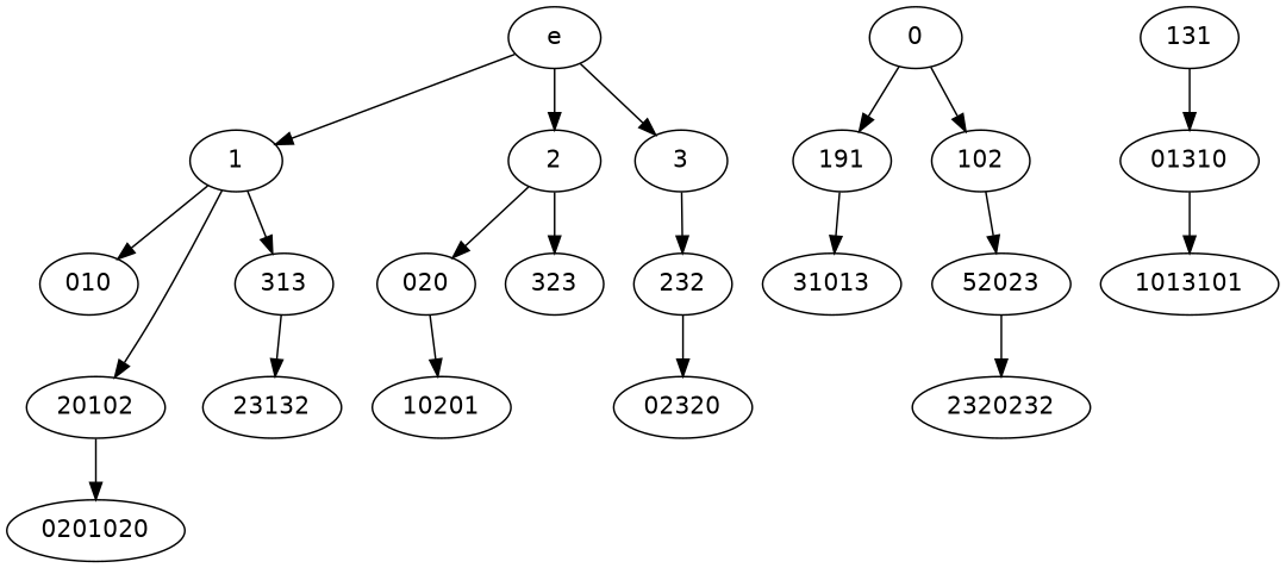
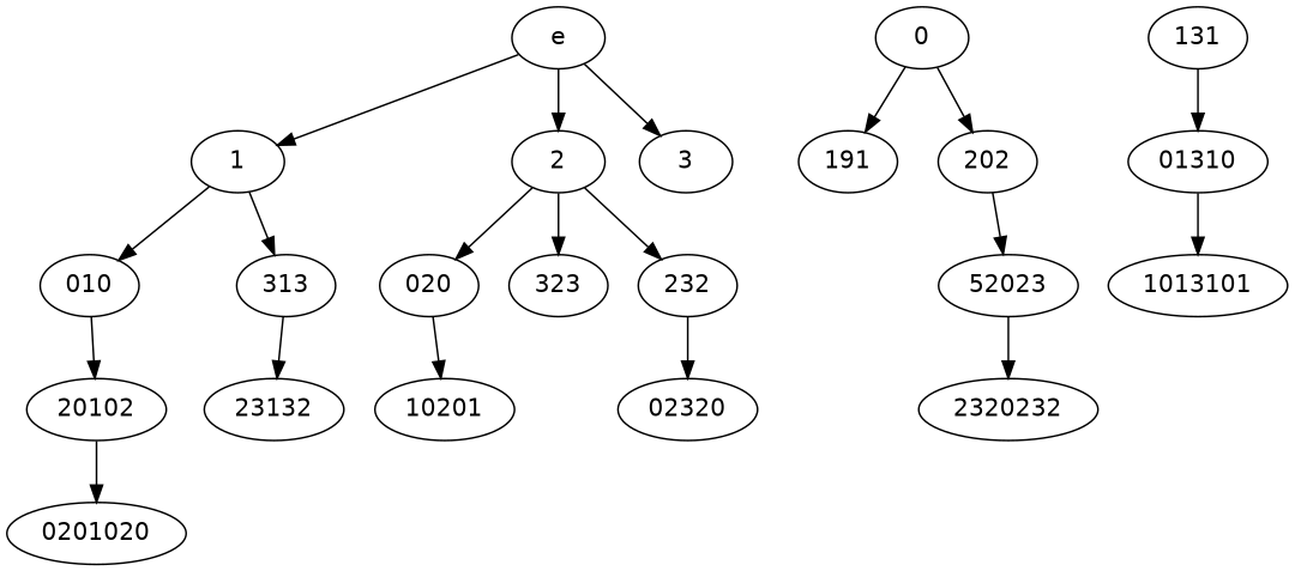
  digraph {
    node [fontname=DejaVuSans]
    e
    1
    2
    3
    n5 [label=191]
    0
-   202 [label=102]
+   202
    010
    313
    020
    323
    232
-   31013
    n14 [label=52023]
    20102
    23132
    10201
    131
    01310
    02320
    2320232
    0201020
    1013101
    e -> 1
    e -> 2
    e -> 3
    1 -> 010
    1 -> 313
    2 -> 020
    2 -> 323
-   3 -> 232
-   n5 -> 31013
+   2 -> 232
    0 -> n5
    0 -> 202
    202 -> n14
-   1 -> 20102
+   010 -> 20102
    313 -> 23132
    020 -> 10201
    232 -> 02320
    n14 -> 2320232
    20102 -> 0201020
    131 -> 01310
    01310 -> 1013101
  }
